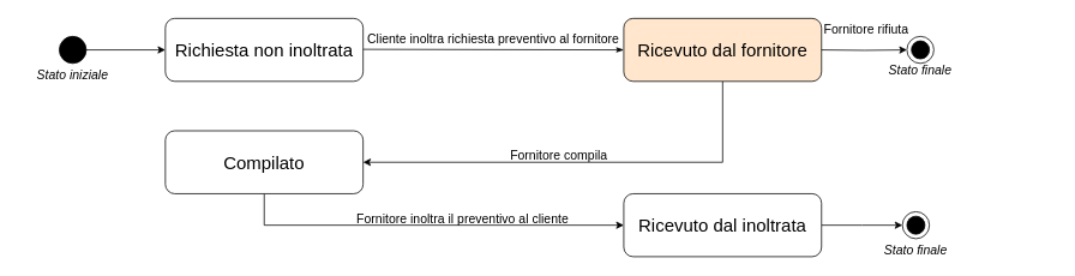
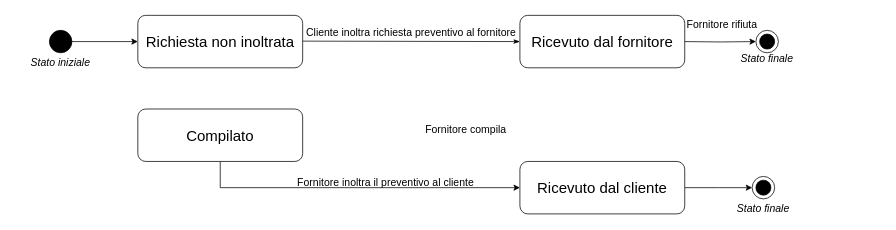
  <mxCell id="0" />
  <mxCell id="1" parent="0" />
  <mxCell id="2" value="" style="ellipse;whiteSpace=wrap;html=1;aspect=fixed;labelBackgroundColor=none;fontSize=20;fillColor=#FFFFFF;" parent="1" vertex="1"><mxGeometry x="1008" y="40" width="30" height="30" as="geometry" /></mxCell>
  <mxCell id="3" value="" style="endArrow=classicThin;html=1;fontSize=20;endFill=1;entryX=0;entryY=0.5;entryDx=0;entryDy=0;" parent="1" edge="1"><mxGeometry width="50" height="50" relative="1" as="geometry"><mxPoint x="403" y="54.41" as="sourcePoint" /><mxPoint x="693" y="55" as="targetPoint" /></mxGeometry></mxCell>
  <mxCell id="4" value="Richiesta non inoltrata" style="rounded=1;whiteSpace=wrap;html=1;fontSize=20;spacing=2;" parent="1" vertex="1"><mxGeometry x="183" y="20" width="220" height="70" as="geometry" /></mxCell>
  <mxCell id="5" style="edgeStyle=orthogonalEdgeStyle;rounded=0;orthogonalLoop=1;jettySize=auto;html=1;entryX=0;entryY=0.5;entryDx=0;entryDy=0;" edge="1" parent="1" source="6" target="4"><mxGeometry relative="1" as="geometry" /></mxCell>
  <mxCell id="6" value="" style="ellipse;whiteSpace=wrap;html=1;aspect=fixed;fontSize=20;labelBackgroundColor=none;fillColor=#000000;" parent="1" vertex="1"><mxGeometry x="65" y="40" width="30" height="30" as="geometry" /></mxCell>
  <mxCell id="7" value="&lt;i&gt;&lt;font style=&quot;font-size: 14px&quot;&gt;Stato iniziale&lt;/font&gt;&lt;/i&gt;" style="text;html=1;strokeColor=none;fillColor=none;align=center;verticalAlign=middle;whiteSpace=wrap;rounded=0;labelBackgroundColor=none;fontSize=20;" parent="1" vertex="1"><mxGeometry x="20" y="70" width="120" height="20" as="geometry" /></mxCell>
  <mxCell id="8" value="" style="ellipse;whiteSpace=wrap;html=1;aspect=fixed;fontSize=20;labelBackgroundColor=none;fillColor=#000000;" parent="1" vertex="1"><mxGeometry x="1013" y="45" width="20" height="20" as="geometry" /></mxCell>
  <mxCell id="9" value="&lt;i&gt;&lt;font style=&quot;font-size: 14px&quot;&gt;Stato finale&lt;/font&gt;&lt;/i&gt;" style="text;html=1;strokeColor=none;fillColor=none;align=center;verticalAlign=middle;whiteSpace=wrap;rounded=0;labelBackgroundColor=none;fontSize=20;" parent="1" vertex="1"><mxGeometry x="963" y="65" width="120" height="20" as="geometry" /></mxCell>
- <mxCell id="10" style="edgeStyle=orthogonalEdgeStyle;rounded=0;orthogonalLoop=1;jettySize=auto;html=1;entryX=1;entryY=0.5;entryDx=0;entryDy=0;" edge="1" parent="1" source="11" target="16"><mxGeometry relative="1" as="geometry"><Array as="points"><mxPoint x="803" y="180" /></Array></mxGeometry></mxCell>
- <mxCell id="11" value="Ricevuto dal fornitore" style="rounded=1;whiteSpace=wrap;html=1;fontSize=20;spacing=2;fillColor=#ffe6cc;" vertex="1" parent="1"><mxGeometry x="693" y="20" width="220" height="70" as="geometry" /></mxCell>
+ <mxCell id="11" value="Ricevuto dal fornitore" style="rounded=1;whiteSpace=wrap;html=1;fontSize=20;spacing=2;" vertex="1" parent="1"><mxGeometry x="693" y="20" width="220" height="70" as="geometry" /></mxCell>
  <mxCell id="12" value="&lt;font style=&quot;font-size: 14px&quot;&gt;Cliente inoltra richiesta preventivo al fornitore&lt;br&gt;&lt;/font&gt;" style="text;html=1;strokeColor=none;fillColor=none;align=center;verticalAlign=middle;whiteSpace=wrap;rounded=0;fontSize=20;" vertex="1" parent="1"><mxGeometry x="343" y="35" width="410" height="10" as="geometry" /></mxCell>
  <mxCell id="13" style="edgeStyle=orthogonalEdgeStyle;rounded=0;orthogonalLoop=1;jettySize=auto;html=1;entryX=0;entryY=0.5;entryDx=0;entryDy=0;" edge="1" parent="1" target="2"><mxGeometry relative="1" as="geometry"><mxPoint x="913" y="55" as="sourcePoint" /></mxGeometry></mxCell>
  <mxCell id="14" value="&lt;font style=&quot;font-size: 14px&quot;&gt;Fornitore compila&amp;nbsp;&lt;/font&gt;" style="text;html=1;strokeColor=none;fillColor=none;align=center;verticalAlign=middle;whiteSpace=wrap;rounded=0;fontSize=20;rotation=0;" vertex="1" parent="1"><mxGeometry x="553" y="165" width="140" height="10" as="geometry" /></mxCell>
  <mxCell id="15" style="edgeStyle=orthogonalEdgeStyle;rounded=0;orthogonalLoop=1;jettySize=auto;html=1;entryX=0;entryY=0.5;entryDx=0;entryDy=0;" edge="1" parent="1" source="16" target="19"><mxGeometry relative="1" as="geometry"><Array as="points"><mxPoint x="293" y="250" /></Array></mxGeometry></mxCell>
  <mxCell id="16" value="Compilato" style="rounded=1;whiteSpace=wrap;html=1;fontSize=20;spacing=2;" vertex="1" parent="1"><mxGeometry x="183" y="145" width="220" height="70" as="geometry" /></mxCell>
  <mxCell id="17" value="&lt;font style=&quot;font-size: 14px&quot;&gt;Fornitore rifiuta&lt;/font&gt;" style="text;html=1;strokeColor=none;fillColor=none;align=center;verticalAlign=middle;whiteSpace=wrap;rounded=0;fontSize=20;rotation=0;" vertex="1" parent="1"><mxGeometry x="753" y="25" width="420" height="10" as="geometry" /></mxCell>
  <mxCell id="18" style="edgeStyle=orthogonalEdgeStyle;rounded=0;orthogonalLoop=1;jettySize=auto;html=1;" edge="1" parent="1" source="19"><mxGeometry relative="1" as="geometry"><mxPoint x="1003" y="250" as="targetPoint" /></mxGeometry></mxCell>
- <mxCell id="19" value="Ricevuto dal inoltrata" style="rounded=1;whiteSpace=wrap;html=1;fontSize=20;spacing=2;" vertex="1" parent="1"><mxGeometry x="693" y="215" width="220" height="70" as="geometry" /></mxCell>
+ <mxCell id="19" value="Ricevuto dal cliente" style="rounded=1;whiteSpace=wrap;html=1;fontSize=20;spacing=2;" vertex="1" parent="1"><mxGeometry x="693" y="215" width="220" height="70" as="geometry" /></mxCell>
  <mxCell id="20" value="&lt;font style=&quot;font-size: 14px&quot;&gt;Fornitore inoltra il preventivo al cliente&lt;br&gt;&lt;/font&gt;" style="text;html=1;strokeColor=none;fillColor=none;align=center;verticalAlign=middle;whiteSpace=wrap;rounded=0;fontSize=20;" vertex="1" parent="1"><mxGeometry x="308.5" y="235" width="410" height="10" as="geometry" /></mxCell>
  <mxCell id="21" value="" style="ellipse;whiteSpace=wrap;html=1;aspect=fixed;labelBackgroundColor=none;fontSize=20;fillColor=#FFFFFF;" vertex="1" parent="1"><mxGeometry x="1003" y="235" width="30" height="30" as="geometry" /></mxCell>
  <mxCell id="22" value="" style="ellipse;whiteSpace=wrap;html=1;aspect=fixed;fontSize=20;labelBackgroundColor=none;fillColor=#000000;" vertex="1" parent="1"><mxGeometry x="1008" y="240" width="20" height="20" as="geometry" /></mxCell>
  <mxCell id="23" value="&lt;i&gt;&lt;font style=&quot;font-size: 14px&quot;&gt;Stato finale&lt;/font&gt;&lt;/i&gt;" style="text;html=1;strokeColor=none;fillColor=none;align=center;verticalAlign=middle;whiteSpace=wrap;rounded=0;labelBackgroundColor=none;fontSize=20;" vertex="1" parent="1"><mxGeometry x="958" y="265" width="120" height="20" as="geometry" /></mxCell>
